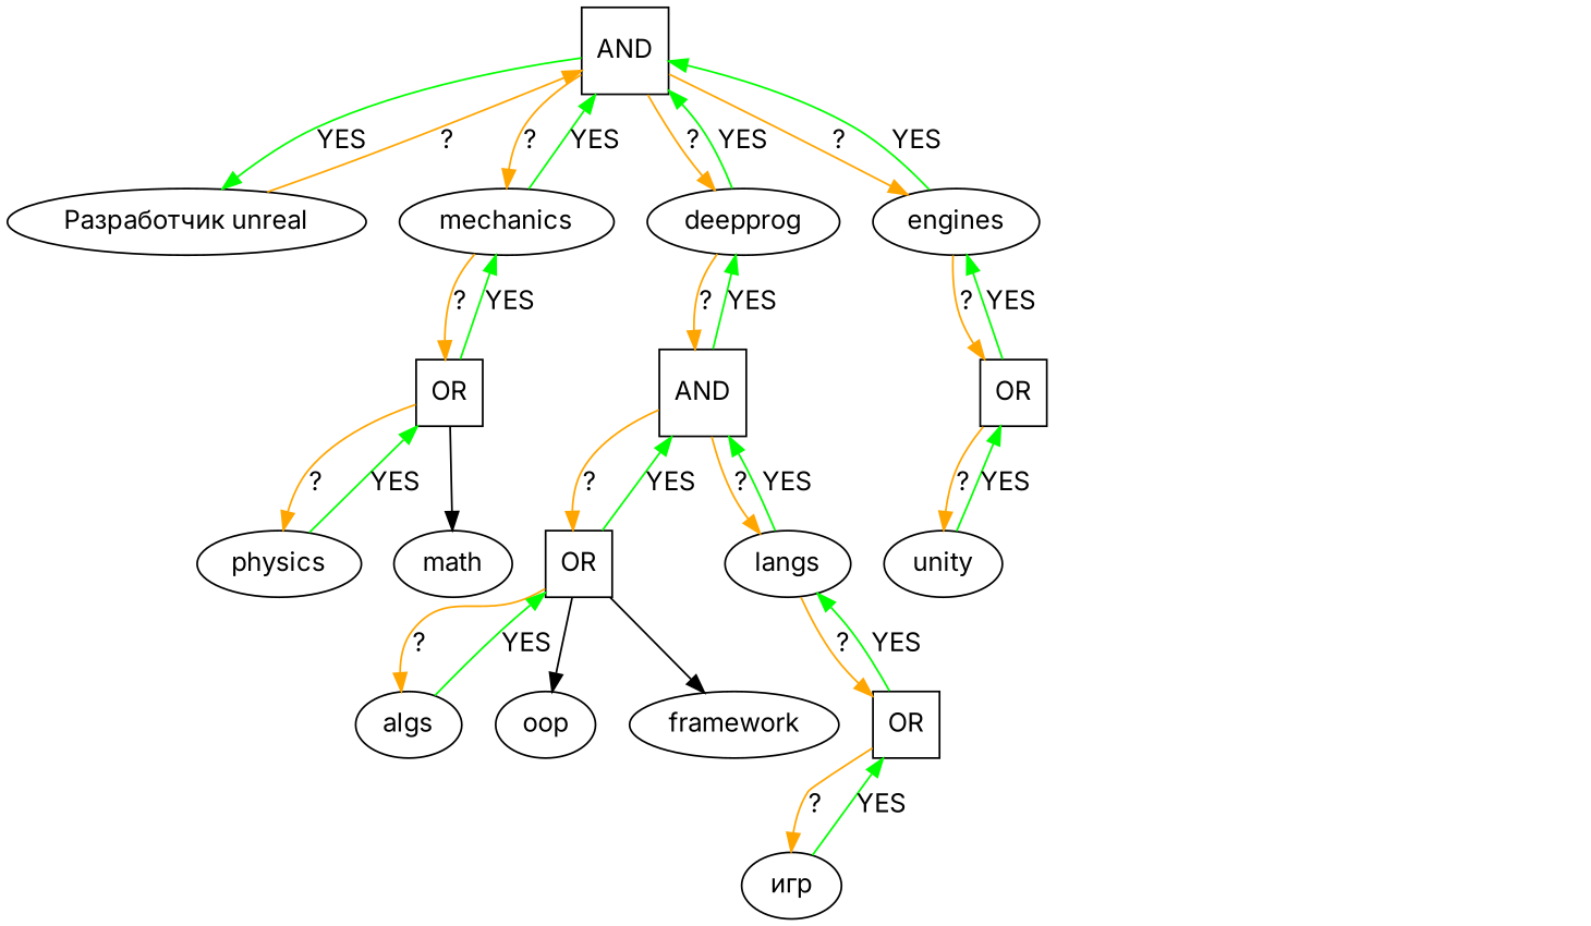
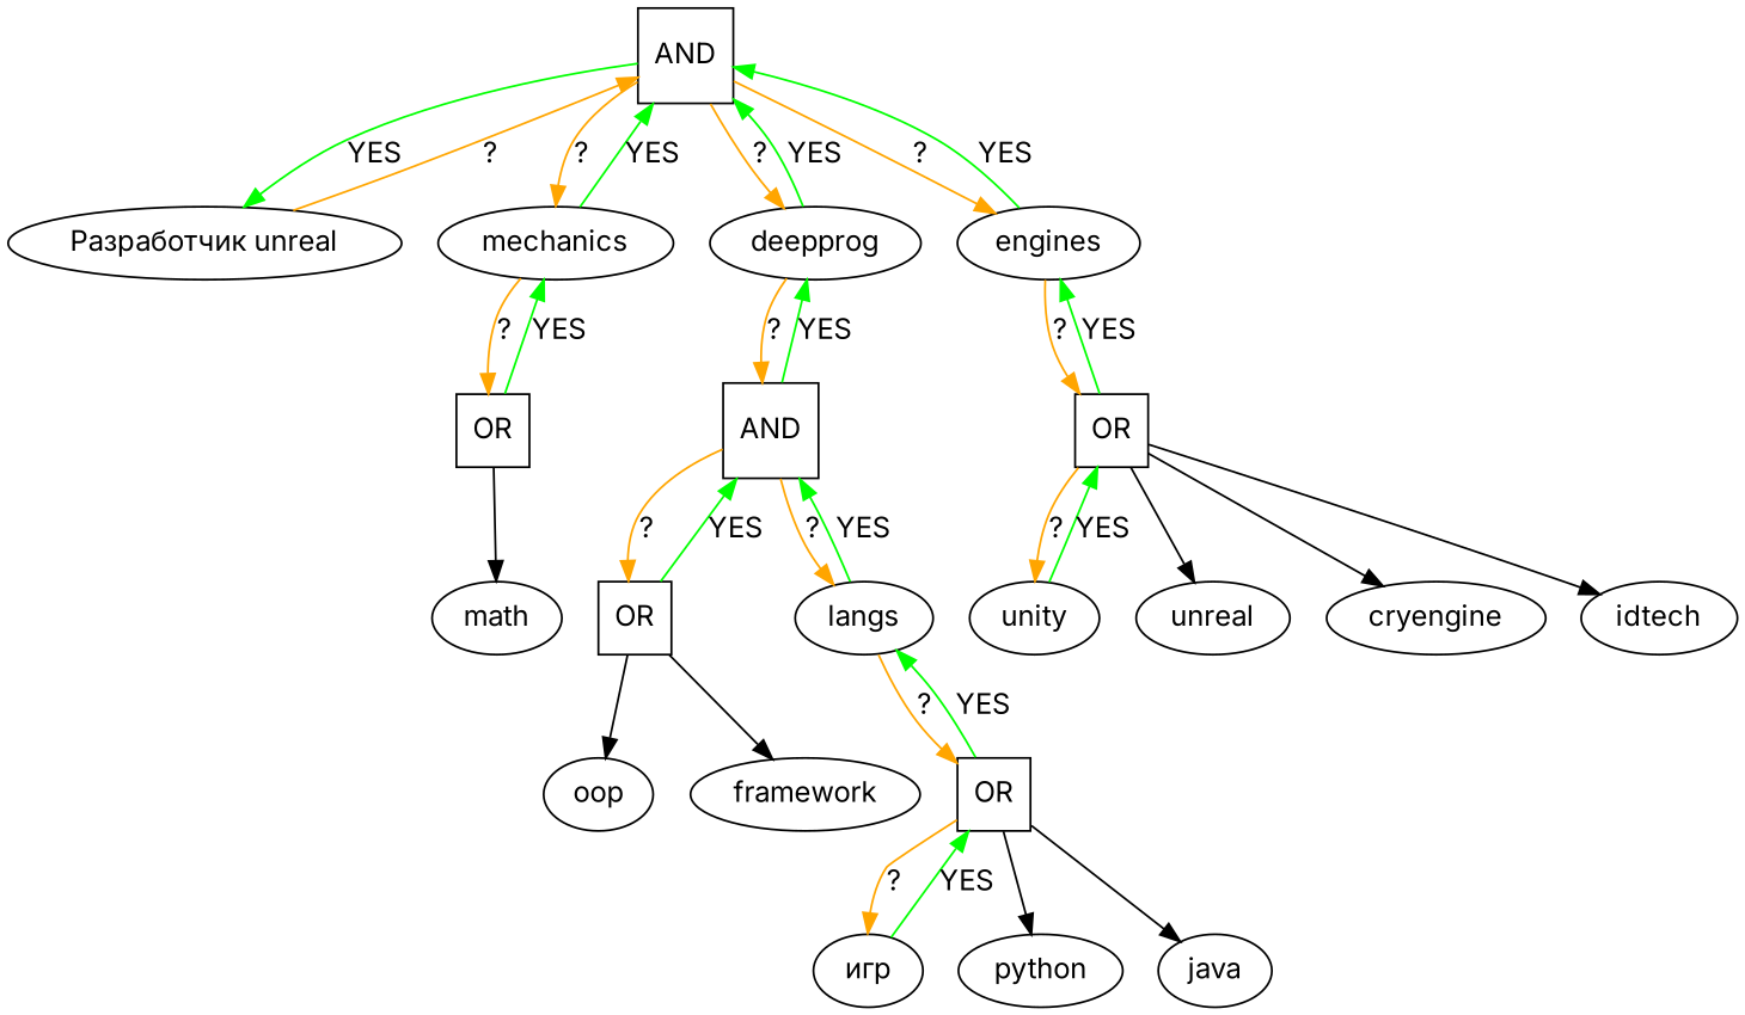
  digraph {
    fontname=Inter
    node [fontname=Inter]
    edge [color=green fontname=Inter]
    n1 [label=AND shape=square]
    n2 [label="Разработчик unreal"]
    mechanics
    deepprog
    engines
    n6 [label=OR shape=square]
    n7 [label=AND shape=square]
    n8 [label=OR shape=square]
    n9 [label=OR shape=square]
    langs
-   algs
    oop
    framework
    n14 [label=OR shape=square]
-   physics
    math
    n17 [label="игр"]
+   python
+   java
    unity
+   unreal
+   cryengine
+   idtech
    n1 -> n2 [label=YES]
    n1 -> mechanics [color=orange label="?"]
    n1 -> deepprog [color=orange label="?"]
    n1 -> engines [color=orange label="?"]
    n2 -> n1 [color=orange label="?"]
    mechanics -> n1 [label=YES]
    mechanics -> n6 [color=orange label="?"]
    deepprog -> n1 [label=YES]
    deepprog -> n7 [color=orange label="?"]
    engines -> n1 [label=YES]
    engines -> n8 [color=orange label="?"]
    n6 -> mechanics [label=YES]
-   n6 -> physics [color=orange label="?"]
    n6 -> math [color=""]
    n7 -> deepprog [label=YES]
    n7 -> n9 [color=orange label="?"]
    n7 -> langs [color=orange label="?"]
    n8 -> engines [label=YES]
    n8 -> unity [color=orange label="?"]
+   n8 -> unreal [color=""]
+   n8 -> cryengine [color=""]
+   n8 -> idtech [color=""]
    n9 -> n7 [label=YES]
-   n9 -> algs [color=orange label="?"]
    n9 -> oop [color=""]
    n9 -> framework [color=""]
    langs -> n7 [label=YES]
    langs -> n14 [color=orange label="?"]
-   algs -> n9 [label=YES]
    n14 -> langs [label=YES]
    n14 -> n17 [color=orange label="?"]
-   physics -> n6 [label=YES]
+   n14 -> python [color=""]
+   n14 -> java [color=""]
    n17 -> n14 [label=YES]
    unity -> n8 [label=YES]
  }
